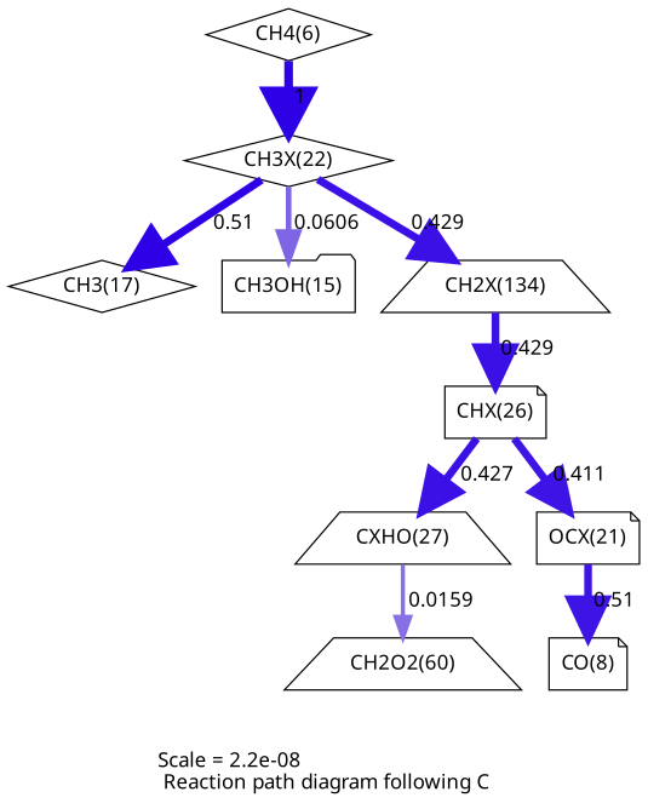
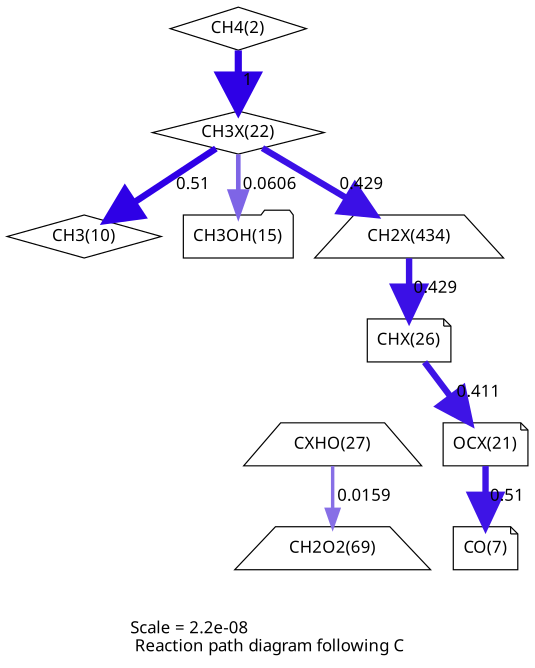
  digraph {
    fontname="Noto Sans"
    label="Scale = 2.2e-08\l Reaction path diagram following C"
    node [fontname="Noto Sans" shape=diamond]
    edge [arrowsize=2.68 color="0.7, 0.929, 0.9" fontname="Noto Sans" penwidth=5.36]
-   n1 [label="CH4(6)"]
+   n1 [label="CH4(2)"]
    n2 [label="CH3X(22)"]
-   n3 [label="CH3(17)"]
+   n3 [label="CH3(10)"]
    n4 [label="CH3OH(15)" shape=folder]
-   n5 [label="CH2X(134)" shape=trapezium]
+   n5 [label="CH2X(434)" shape=trapezium]
    n6 [label="CHX(26)" shape=note]
    n7 [label="CXHO(27)" shape=trapezium]
    n8 [label="OCX(21)" shape=note]
-   n9 [label="CH2O2(60)" shape=trapezium]
-   n10 [label="CO(8)" shape=note]
+   n9 [label="CH2O2(69)" shape=trapezium]
+   n10 [label="CO(7)" shape=note]
    n1 -> n2 [arrowsize=3 color="0.7, 1.5, 0.9" label=" 1" penwidth=6]
    n2 -> n3 [arrowsize=2.75 color="0.7, 1.01, 0.9" label=" 0.51" penwidth=5.49]
    n2 -> n4 [arrowsize=1.94 color="0.7, 0.561, 0.9" label=" 0.0606" penwidth=3.88]
    n2 -> n5 [label=" 0.429"]
    n5 -> n6 [label=" 0.429"]
-   n6 -> n7 [color="0.7, 0.927, 0.9" label=" 0.427"]
    n6 -> n8 [arrowsize=2.66 color="0.7, 0.911, 0.9" label=" 0.411" penwidth=5.33]
    n7 -> n9 [arrowsize=1.44 color="0.7, 0.516, 0.9" label=" 0.0159" penwidth=2.87]
    n8 -> n10 [arrowsize=2.66 color="0.7, 0.911, 0.9" label=" 0.51" penwidth=5.33]
  }
